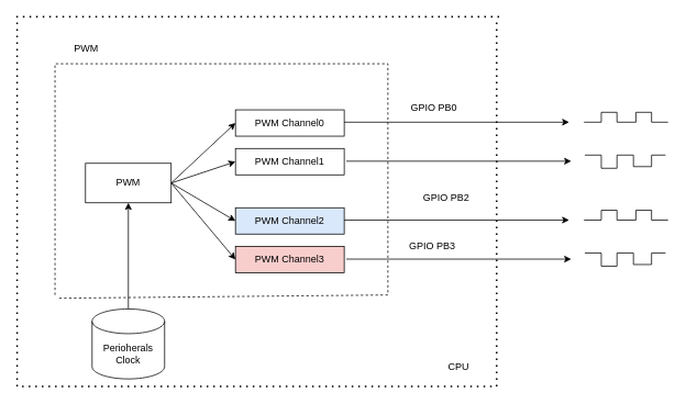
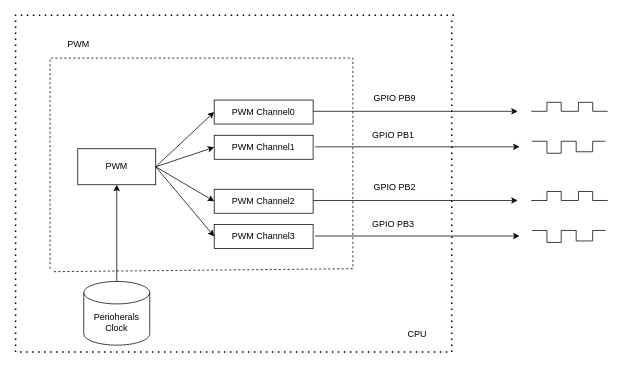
  <mxCell id="0" />
  <mxCell id="1" parent="0" />
  <mxCell id="2" style="rounded=0;orthogonalLoop=1;jettySize=auto;html=1;exitX=1;exitY=0.5;exitDx=0;exitDy=0;entryX=0;entryY=0.5;entryDx=0;entryDy=0;" parent="1" source="4" target="21" edge="1"><mxGeometry relative="1" as="geometry" /></mxCell>
  <mxCell id="3" style="rounded=0;orthogonalLoop=1;jettySize=auto;html=1;exitX=1;exitY=0.5;exitDx=0;exitDy=0;entryX=0;entryY=0.5;entryDx=0;entryDy=0;" parent="1" source="4" target="22" edge="1"><mxGeometry relative="1" as="geometry" /></mxCell>
  <mxCell id="4" value="PWM" style="rounded=0;whiteSpace=wrap;html=1;" parent="1" vertex="1"><mxGeometry x="103" y="198" width="104" height="48" as="geometry" /></mxCell>
  <mxCell id="5" value="Perioherals&lt;div&gt;Clock&lt;/div&gt;" style="shape=cylinder3;whiteSpace=wrap;html=1;boundedLbl=1;backgroundOutline=1;size=15;" parent="1" vertex="1"><mxGeometry x="111" y="375" width="88" height="85" as="geometry" /></mxCell>
  <mxCell id="6" value="" style="endArrow=classic;html=1;rounded=0;exitX=0.5;exitY=0;exitDx=0;exitDy=0;exitPerimeter=0;entryX=0.5;entryY=1;entryDx=0;entryDy=0;" parent="1" source="5" target="4" edge="1"><mxGeometry width="50" height="50" relative="1" as="geometry"><mxPoint x="152" y="292" as="sourcePoint" /><mxPoint x="202" y="242" as="targetPoint" /></mxGeometry></mxCell>
  <mxCell id="7" value="PWM Channel0" style="rounded=0;whiteSpace=wrap;html=1;" parent="1" vertex="1"><mxGeometry x="285" y="133" width="132" height="32" as="geometry" /></mxCell>
  <mxCell id="8" value="PWM Channel1" style="rounded=0;whiteSpace=wrap;html=1;" parent="1" vertex="1"><mxGeometry x="285" y="180" width="132" height="32" as="geometry" /></mxCell>
  <mxCell id="9" value="" style="endArrow=classic;html=1;rounded=0;exitX=1;exitY=0.5;exitDx=0;exitDy=0;entryX=0;entryY=0.5;entryDx=0;entryDy=0;" parent="1" source="4" target="7" edge="1"><mxGeometry width="50" height="50" relative="1" as="geometry"><mxPoint x="477" y="273" as="sourcePoint" /><mxPoint x="527" y="223" as="targetPoint" /><Array as="points" /></mxGeometry></mxCell>
  <mxCell id="10" value="" style="endArrow=classic;html=1;rounded=0;exitX=1;exitY=0.5;exitDx=0;exitDy=0;entryX=0;entryY=0.5;entryDx=0;entryDy=0;" parent="1" source="4" target="8" edge="1"><mxGeometry width="50" height="50" relative="1" as="geometry"><mxPoint x="216" y="322" as="sourcePoint" /><mxPoint x="266" y="272" as="targetPoint" /></mxGeometry></mxCell>
- <mxCell id="11" value="GPIO PB0" style="text;html=1;align=center;verticalAlign=middle;whiteSpace=wrap;rounded=0;" parent="1" vertex="1"><mxGeometry x="496" y="116" width="60" height="30" as="geometry" /></mxCell>
+ <mxCell id="11" value="GPIO PB9" style="text;html=1;align=center;verticalAlign=middle;whiteSpace=wrap;rounded=0;" parent="1" vertex="1"><mxGeometry x="496" y="116" width="60" height="30" as="geometry" /></mxCell>
  <mxCell id="12" value="" style="endArrow=none;dashed=1;html=1;rounded=0;" parent="1" edge="1"><mxGeometry width="50" height="50" relative="1" as="geometry"><mxPoint x="66" y="358" as="sourcePoint" /><mxPoint x="68" y="362" as="targetPoint" /><Array as="points"><mxPoint x="66" y="77" /><mxPoint x="470" y="77" /><mxPoint x="470" y="358" /></Array></mxGeometry></mxCell>
  <mxCell id="13" value="PWM" style="text;html=1;align=center;verticalAlign=middle;whiteSpace=wrap;rounded=0;" parent="1" vertex="1"><mxGeometry x="74" y="44" width="60" height="30" as="geometry" /></mxCell>
  <mxCell id="14" value="" style="endArrow=none;dashed=1;html=1;dashPattern=1 3;strokeWidth=2;rounded=0;" parent="1" edge="1"><mxGeometry width="50" height="50" relative="1" as="geometry"><mxPoint x="602" y="27" as="sourcePoint" /><mxPoint x="605" y="20" as="targetPoint" /><Array as="points"><mxPoint x="602" y="469" /><mxPoint x="20" y="469" /><mxPoint x="20" y="20" /></Array></mxGeometry></mxCell>
  <mxCell id="15" value="CPU" style="text;html=1;align=center;verticalAlign=middle;whiteSpace=wrap;rounded=0;" parent="1" vertex="1"><mxGeometry x="526" y="431" width="60" height="30" as="geometry" /></mxCell>
  <mxCell id="16" value="" style="endArrow=none;html=1;rounded=0;" parent="1" edge="1"><mxGeometry width="50" height="50" relative="1" as="geometry"><mxPoint x="708" y="148" as="sourcePoint" /><mxPoint x="810" y="148" as="targetPoint" /><Array as="points"><mxPoint x="729" y="148" /><mxPoint x="729" y="136" /><mxPoint x="748" y="136" /><mxPoint x="748" y="148" /><mxPoint x="771" y="148" /><mxPoint x="771" y="136" /><mxPoint x="790" y="136" /><mxPoint x="790" y="148" /></Array></mxGeometry></mxCell>
  <mxCell id="17" value="" style="endArrow=classic;html=1;rounded=0;exitX=1;exitY=0.5;exitDx=0;exitDy=0;" parent="1" edge="1"><mxGeometry width="50" height="50" relative="1" as="geometry"><mxPoint x="417" y="148" as="sourcePoint" /><mxPoint x="690" y="148" as="targetPoint" /></mxGeometry></mxCell>
  <mxCell id="18" value="" style="endArrow=classic;html=1;rounded=0;exitX=1;exitY=0.5;exitDx=0;exitDy=0;" parent="1" edge="1"><mxGeometry width="50" height="50" relative="1" as="geometry"><mxPoint x="419.5" y="195.41" as="sourcePoint" /><mxPoint x="692.5" y="195.41" as="targetPoint" /></mxGeometry></mxCell>
+ <mxCell id="19" value="GPIO PB1" style="text;html=1;align=center;verticalAlign=middle;whiteSpace=wrap;rounded=0;" parent="1" vertex="1"><mxGeometry x="485" y="165" width="78" height="30" as="geometry" /></mxCell>
  <mxCell id="20" value="" style="endArrow=none;html=1;rounded=0;" parent="1" edge="1"><mxGeometry width="50" height="50" relative="1" as="geometry"><mxPoint x="709" y="188" as="sourcePoint" /><mxPoint x="807" y="188" as="targetPoint" /><Array as="points"><mxPoint x="729" y="188" /><mxPoint x="729" y="204" /><mxPoint x="748" y="204" /><mxPoint x="748" y="188" /><mxPoint x="768" y="188" /><mxPoint x="768" y="202" /><mxPoint x="790" y="202" /><mxPoint x="790" y="188" /></Array></mxGeometry></mxCell>
- <mxCell id="21" value="PWM Channel2" style="rounded=0;whiteSpace=wrap;html=1;fillColor=#dae8fc;" parent="1" vertex="1"><mxGeometry x="285" y="252" width="132" height="32" as="geometry" /></mxCell>
- <mxCell id="22" value="PWM Channel3" style="rounded=0;whiteSpace=wrap;html=1;fillColor=#f8cecc;" parent="1" vertex="1"><mxGeometry x="285" y="299" width="132" height="32" as="geometry" /></mxCell>
- <mxCell id="23" value="GPIO PB2" style="text;html=1;align=center;verticalAlign=middle;whiteSpace=wrap;rounded=0;" parent="1" vertex="1"><mxGeometry x="511" y="225" width="60" height="30" as="geometry" /></mxCell>
+ <mxCell id="21" value="PWM Channel2" style="rounded=0;whiteSpace=wrap;html=1;" parent="1" vertex="1"><mxGeometry x="285" y="252" width="132" height="32" as="geometry" /></mxCell>
+ <mxCell id="22" value="PWM Channel3" style="rounded=0;whiteSpace=wrap;html=1;" parent="1" vertex="1"><mxGeometry x="285" y="299" width="132" height="32" as="geometry" /></mxCell>
+ <mxCell id="23" value="GPIO PB2" style="text;html=1;align=center;verticalAlign=middle;whiteSpace=wrap;rounded=0;" parent="1" vertex="1"><mxGeometry x="496" y="235" width="60" height="30" as="geometry" /></mxCell>
  <mxCell id="24" value="" style="endArrow=none;html=1;rounded=0;" parent="1" edge="1"><mxGeometry width="50" height="50" relative="1" as="geometry"><mxPoint x="708" y="267" as="sourcePoint" /><mxPoint x="810" y="267" as="targetPoint" /><Array as="points"><mxPoint x="729" y="267" /><mxPoint x="729" y="255" /><mxPoint x="748" y="255" /><mxPoint x="748" y="267" /><mxPoint x="771" y="267" /><mxPoint x="771" y="255" /><mxPoint x="790" y="255" /><mxPoint x="790" y="267" /></Array></mxGeometry></mxCell>
  <mxCell id="25" value="" style="endArrow=classic;html=1;rounded=0;exitX=1;exitY=0.5;exitDx=0;exitDy=0;" parent="1" edge="1"><mxGeometry width="50" height="50" relative="1" as="geometry"><mxPoint x="417" y="267" as="sourcePoint" /><mxPoint x="690" y="267" as="targetPoint" /></mxGeometry></mxCell>
  <mxCell id="26" value="" style="endArrow=classic;html=1;rounded=0;exitX=1;exitY=0.5;exitDx=0;exitDy=0;" parent="1" edge="1"><mxGeometry width="50" height="50" relative="1" as="geometry"><mxPoint x="419.5" y="314.41" as="sourcePoint" /><mxPoint x="692.5" y="314.41" as="targetPoint" /></mxGeometry></mxCell>
  <mxCell id="27" value="GPIO PB3" style="text;html=1;align=center;verticalAlign=middle;whiteSpace=wrap;rounded=0;" parent="1" vertex="1"><mxGeometry x="485" y="284" width="78" height="30" as="geometry" /></mxCell>
  <mxCell id="28" value="" style="endArrow=none;html=1;rounded=0;" parent="1" edge="1"><mxGeometry width="50" height="50" relative="1" as="geometry"><mxPoint x="709" y="307" as="sourcePoint" /><mxPoint x="807" y="307" as="targetPoint" /><Array as="points"><mxPoint x="729" y="307" /><mxPoint x="729" y="323" /><mxPoint x="748" y="323" /><mxPoint x="748" y="307" /><mxPoint x="768" y="307" /><mxPoint x="768" y="321" /><mxPoint x="790" y="321" /><mxPoint x="790" y="307" /></Array></mxGeometry></mxCell>
